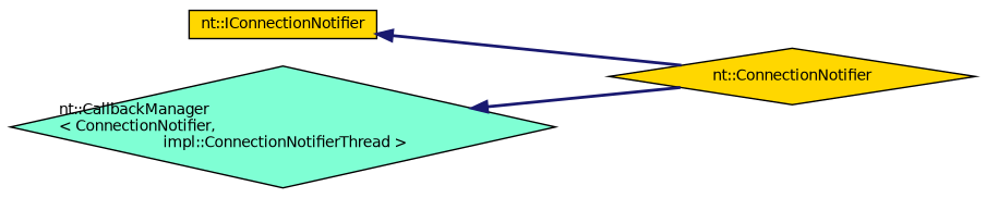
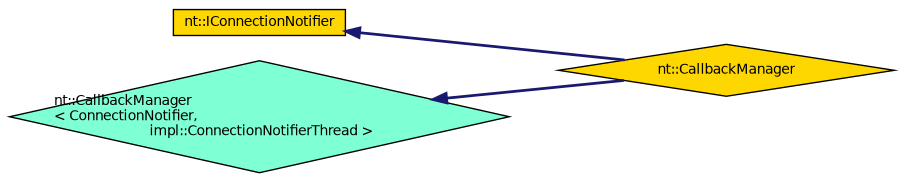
  digraph {
    rankdir=LR
    node [color=black fillcolor=gold fontname=Helvetica fontsize=10 shape=diamond style=filled]
    edge [color=midnightblue dir=back fontname=Helvetica fontsize=10 labelfontname=Helvetica labelfontsize=10 style=bold]
-   n1 [fontcolor=black height=0.2 label="nt::ConnectionNotifier" width=0.4]
+   n1 [fontcolor=black height=0.2 label="nt::CallbackManager" width=0.4]
    n2 [height=0.2 label="nt::IConnectionNotifier" shape=box width=0.4]
    n3 [fillcolor=aquamarine height=0.2 label="nt::CallbackManager\l\< ConnectionNotifier,\l impl::ConnectionNotifierThread \>" width=0.4]
    n2 -> n1
    n3 -> n1
  }
